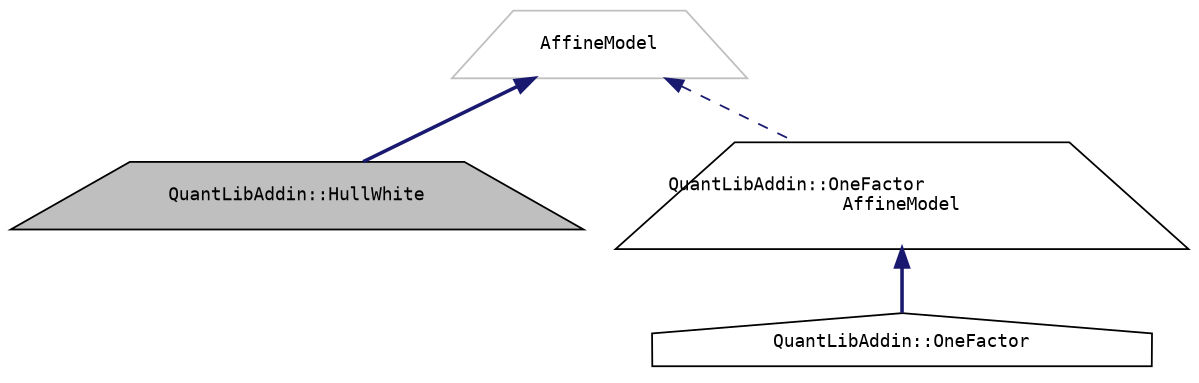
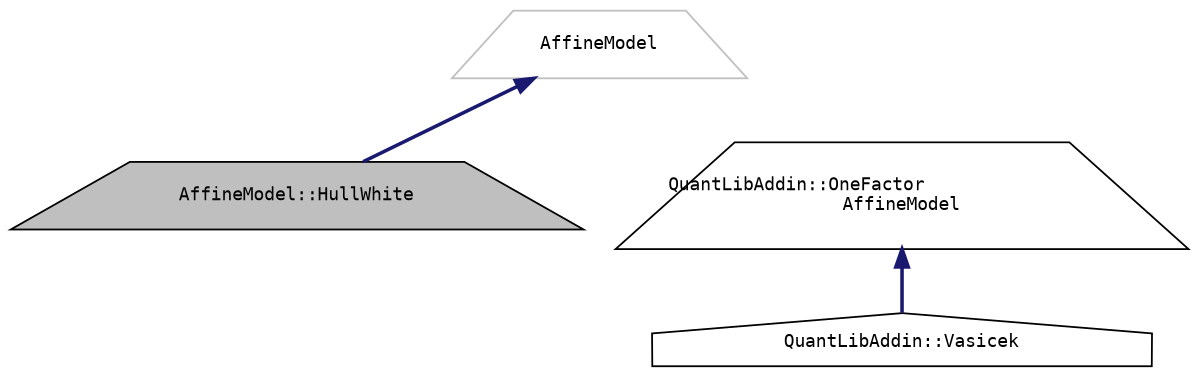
  digraph {
    fontname="DejaVu Sans Mono"
    node [color=black fillcolor=white fontname="DejaVu Sans Mono" fontsize=10 shape=trapezium style=filled]
    edge [color=midnightblue dir=back fontname="DejaVu Sans Mono" fontsize=10 labelfontname=Helvetica labelfontsize=10 style=bold]
-   n1 [fillcolor=grey75 fontcolor=black height=0.2 label="QuantLibAddin::HullWhite" width=0.4]
-   n2 [height=0.2 label="QuantLibAddin::OneFactor" shape=house width=0.4]
+   n1 [fillcolor=grey75 fontcolor=black height=0.2 label="AffineModel::HullWhite" width=0.4]
+   n2 [height=0.2 label="QuantLibAddin::Vasicek" shape=house width=0.4]
    n3 [height=0.2 label="QuantLibAddin::OneFactor\lAffineModel" width=0.4]
    n4 [color=grey75 height=0.2 label=AffineModel width=0.4]
    n3 -> n2
    n4 -> n1
-   n4 -> n3 [style=dashed]
  }
